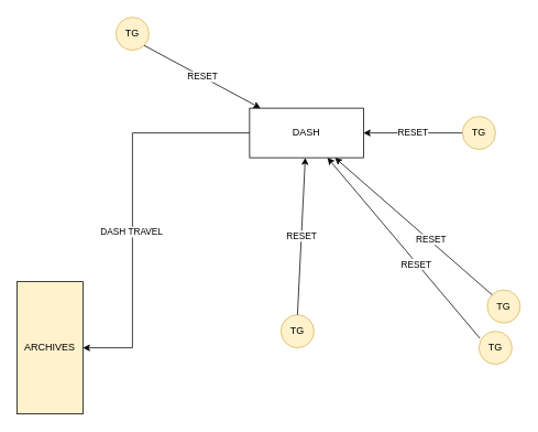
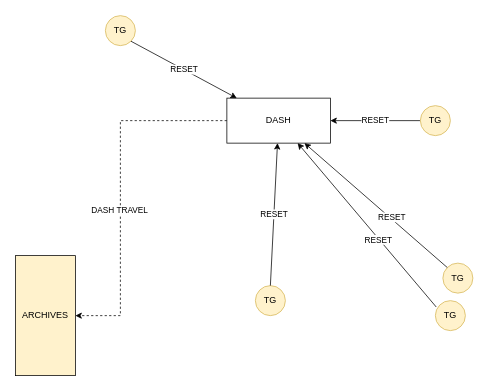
  <mxCell id="0" />
  <mxCell id="1" parent="0" />
  <mxCell id="2" value="TG" style="ellipse;whiteSpace=wrap;html=1;aspect=fixed;fillColor=#fff2cc;strokeColor=#d6b656;" vertex="1" parent="1"><mxGeometry x="580" y="400" width="40" height="40" as="geometry" /></mxCell>
  <mxCell id="3" value="ARCHIVES" style="rounded=0;whiteSpace=wrap;html=1;fillColor=#fff2cc;" vertex="1" parent="1"><mxGeometry x="20" y="340" width="80" height="160" as="geometry" /></mxCell>
- <mxCell id="4" style="edgeStyle=orthogonalEdgeStyle;rounded=0;orthogonalLoop=1;jettySize=auto;html=1;exitX=0;exitY=0.5;exitDx=0;exitDy=0;entryX=1;entryY=0.5;entryDx=0;entryDy=0;" edge="1" parent="1" source="6" target="3"><mxGeometry relative="1" as="geometry"><Array as="points"><mxPoint x="160" y="160" /><mxPoint x="160" y="420" /></Array></mxGeometry></mxCell>
+ <mxCell id="4" style="edgeStyle=orthogonalEdgeStyle;rounded=0;orthogonalLoop=1;jettySize=auto;html=1;exitX=0;exitY=0.5;exitDx=0;exitDy=0;entryX=1;entryY=0.5;entryDx=0;entryDy=0;dashed=1;" edge="1" parent="1" source="6" target="3"><mxGeometry relative="1" as="geometry"><Array as="points"><mxPoint x="160" y="160" /><mxPoint x="160" y="420" /></Array></mxGeometry></mxCell>
  <mxCell id="5" value="DASH TRAVEL" style="edgeLabel;html=1;align=center;verticalAlign=middle;resizable=0;points=[];" vertex="1" connectable="0" parent="4"><mxGeometry x="0.128" y="-2" relative="1" as="geometry"><mxPoint as="offset" /></mxGeometry></mxCell>
  <mxCell id="6" value="DASH" style="rounded=0;whiteSpace=wrap;html=1;" vertex="1" parent="1"><mxGeometry x="302" y="130" width="138" height="60" as="geometry" /></mxCell>
  <mxCell id="7" value="TG" style="ellipse;whiteSpace=wrap;html=1;aspect=fixed;fillColor=#fff2cc;strokeColor=#d6b656;" vertex="1" parent="1"><mxGeometry x="590" y="350" width="40" height="40" as="geometry" /></mxCell>
  <mxCell id="8" value="TG" style="ellipse;whiteSpace=wrap;html=1;aspect=fixed;fillColor=#fff2cc;strokeColor=#d6b656;" vertex="1" parent="1"><mxGeometry x="340" y="380" width="40" height="40" as="geometry" /></mxCell>
  <mxCell id="9" value="RESET" style="edgeStyle=orthogonalEdgeStyle;rounded=0;orthogonalLoop=1;jettySize=auto;html=1;exitX=0;exitY=0.5;exitDx=0;exitDy=0;entryX=1;entryY=0.5;entryDx=0;entryDy=0;" edge="1" parent="1" source="10" target="6"><mxGeometry relative="1" as="geometry" /></mxCell>
  <mxCell id="10" value="TG" style="ellipse;whiteSpace=wrap;html=1;aspect=fixed;fillColor=#fff2cc;strokeColor=#d6b656;" vertex="1" parent="1"><mxGeometry x="560" y="140" width="40" height="40" as="geometry" /></mxCell>
  <mxCell id="11" value="TG" style="ellipse;whiteSpace=wrap;html=1;aspect=fixed;fillColor=#fff2cc;strokeColor=#d6b656;" vertex="1" parent="1"><mxGeometry x="140" y="20" width="40" height="40" as="geometry" /></mxCell>
  <mxCell id="12" value="RESET" style="endArrow=classic;html=1;rounded=0;exitX=1;exitY=1;exitDx=0;exitDy=0;" edge="1" parent="1" source="11" target="6"><mxGeometry width="50" height="50" relative="1" as="geometry"><mxPoint x="340" y="240" as="sourcePoint" /><mxPoint x="390" y="190" as="targetPoint" /></mxGeometry></mxCell>
  <mxCell id="13" value="" style="endArrow=classic;html=1;rounded=0;exitX=0;exitY=0;exitDx=0;exitDy=0;" edge="1" parent="1" source="7" target="6"><mxGeometry width="50" height="50" relative="1" as="geometry"><mxPoint x="340" y="240" as="sourcePoint" /><mxPoint x="390" y="190" as="targetPoint" /></mxGeometry></mxCell>
  <mxCell id="14" value="RESET" style="edgeLabel;html=1;align=center;verticalAlign=middle;resizable=0;points=[];" vertex="1" connectable="0" parent="13"><mxGeometry x="-0.208" y="-2" relative="1" as="geometry"><mxPoint as="offset" /></mxGeometry></mxCell>
  <mxCell id="15" value="" style="endArrow=classic;html=1;rounded=0;exitX=0.029;exitY=0.213;exitDx=0;exitDy=0;exitPerimeter=0;" edge="1" parent="1" source="2" target="6"><mxGeometry width="50" height="50" relative="1" as="geometry"><mxPoint x="590.418" y="379.998" as="sourcePoint" /><mxPoint x="400.002" y="214.14" as="targetPoint" /></mxGeometry></mxCell>
  <mxCell id="16" value="RESET" style="edgeLabel;html=1;align=center;verticalAlign=middle;resizable=0;points=[];" vertex="1" connectable="0" parent="15"><mxGeometry x="-0.171" y="1" relative="1" as="geometry"><mxPoint as="offset" /></mxGeometry></mxCell>
  <mxCell id="17" value="RESET" style="endArrow=classic;html=1;rounded=0;exitX=0.5;exitY=0;exitDx=0;exitDy=0;" edge="1" parent="1" source="8" target="6"><mxGeometry width="50" height="50" relative="1" as="geometry"><mxPoint x="340" y="240" as="sourcePoint" /><mxPoint x="390" y="190" as="targetPoint" /></mxGeometry></mxCell>
